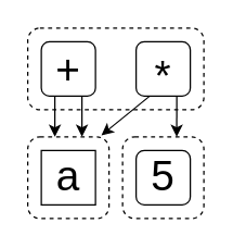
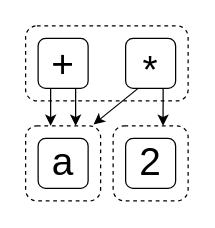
  <mxCell id="0" />
  <mxCell id="1" parent="0" />
  <mxCell id="2" value="" style="rounded=1;whiteSpace=wrap;html=1;dashed=1;fillColor=none;" vertex="1" parent="1"><mxGeometry x="20" y="20" width="130" height="60" as="geometry" /></mxCell>
  <mxCell id="3" style="edgeStyle=orthogonalEdgeStyle;rounded=0;orthogonalLoop=1;jettySize=auto;html=1;exitX=0.25;exitY=1;exitDx=0;exitDy=0;entryX=0.334;entryY=0;entryDx=0;entryDy=0;entryPerimeter=0;" edge="1" parent="1" source="5" target="11"><mxGeometry relative="1" as="geometry" /></mxCell>
  <mxCell id="4" style="edgeStyle=orthogonalEdgeStyle;rounded=0;orthogonalLoop=1;jettySize=auto;html=1;exitX=0.75;exitY=1;exitDx=0;exitDy=0;entryX=0.667;entryY=0;entryDx=0;entryDy=0;entryPerimeter=0;" edge="1" parent="1" source="5" target="11"><mxGeometry relative="1" as="geometry" /></mxCell>
  <mxCell id="5" value="+" style="rounded=1;whiteSpace=wrap;html=1;fontSize=31;labelPosition=center;verticalLabelPosition=middle;align=center;verticalAlign=middle;fontFamily=Helvetica;" vertex="1" parent="1"><mxGeometry x="30" y="30" width="40" height="40" as="geometry" /></mxCell>
- <mxCell id="6" value="a" style="whiteSpace=wrap;html=1;fontSize=31;labelPosition=center;verticalLabelPosition=middle;align=center;verticalAlign=bottom;fontFamily=Helvetica;rounded=0;" vertex="1" parent="1"><mxGeometry x="30" y="110" width="40" height="40" as="geometry" /></mxCell>
- <mxCell id="7" value="5" style="rounded=1;whiteSpace=wrap;html=1;fontSize=31;labelPosition=center;verticalLabelPosition=middle;align=center;verticalAlign=bottom;fontFamily=Helvetica;" vertex="1" parent="1"><mxGeometry x="100" y="110" width="40" height="40" as="geometry" /></mxCell>
+ <mxCell id="6" value="a" style="rounded=1;whiteSpace=wrap;html=1;fontSize=31;labelPosition=center;verticalLabelPosition=middle;align=center;verticalAlign=bottom;fontFamily=Helvetica;" vertex="1" parent="1"><mxGeometry x="30" y="110" width="40" height="40" as="geometry" /></mxCell>
+ <mxCell id="7" value="2" style="rounded=1;whiteSpace=wrap;html=1;fontSize=31;labelPosition=center;verticalLabelPosition=middle;align=center;verticalAlign=bottom;fontFamily=Helvetica;" vertex="1" parent="1"><mxGeometry x="100" y="110" width="40" height="40" as="geometry" /></mxCell>
  <mxCell id="8" style="rounded=0;orthogonalLoop=1;jettySize=auto;html=1;exitX=0.25;exitY=1;exitDx=0;exitDy=0;entryX=0.906;entryY=-0.02;entryDx=0;entryDy=0;entryPerimeter=0;" edge="1" parent="1" source="10" target="11"><mxGeometry relative="1" as="geometry" /></mxCell>
  <mxCell id="9" style="edgeStyle=orthogonalEdgeStyle;rounded=0;orthogonalLoop=1;jettySize=auto;html=1;exitX=0.75;exitY=1;exitDx=0;exitDy=0;entryX=0.666;entryY=0;entryDx=0;entryDy=0;entryPerimeter=0;" edge="1" parent="1" source="10" target="12"><mxGeometry relative="1" as="geometry" /></mxCell>
  <mxCell id="10" value="*" style="rounded=1;whiteSpace=wrap;html=1;fontSize=31;labelPosition=center;verticalLabelPosition=middle;align=center;verticalAlign=top;fontFamily=Helvetica;" vertex="1" parent="1"><mxGeometry x="100" y="30" width="40" height="40" as="geometry" /></mxCell>
  <mxCell id="11" value="" style="rounded=1;whiteSpace=wrap;html=1;dashed=1;fillColor=none;" vertex="1" parent="1"><mxGeometry x="20" y="100" width="60" height="60" as="geometry" /></mxCell>
  <mxCell id="12" value="" style="rounded=1;whiteSpace=wrap;html=1;dashed=1;fillColor=none;" vertex="1" parent="1"><mxGeometry x="90" y="100" width="60" height="60" as="geometry" /></mxCell>
